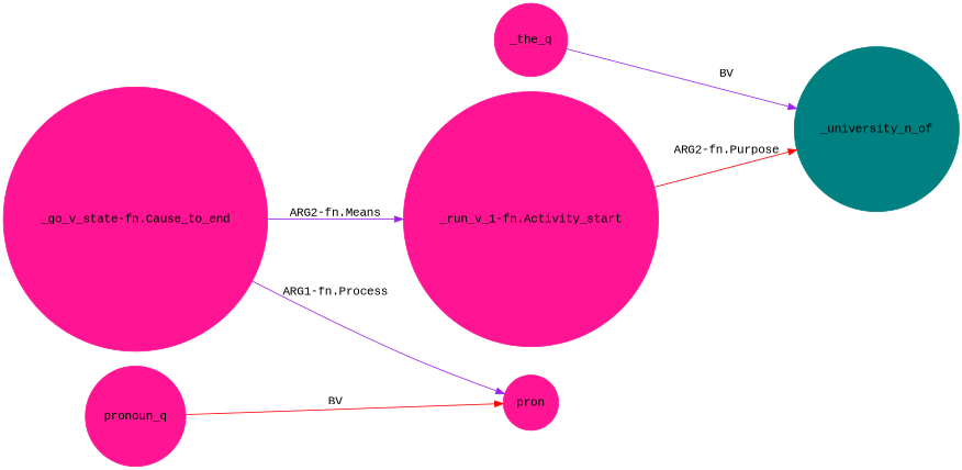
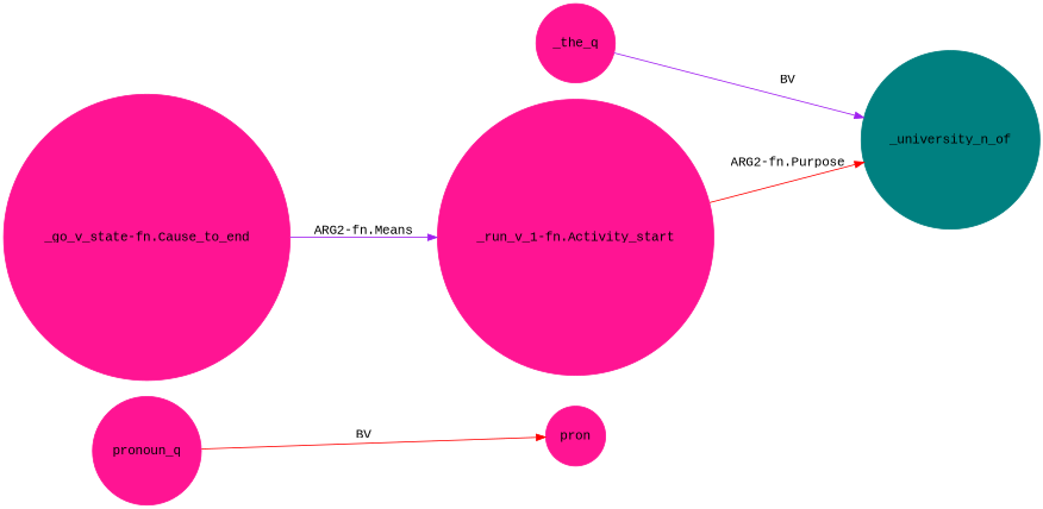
  digraph {
    fontname="Liberation Mono"
    rankdir=LR
    node [color=deeppink fontname="Liberation Mono" shape=circle style=filled]
    edge [color=purple fontname="Liberation Mono"]
    _university_n_of [color=teal]
    _the_q
    "_go_v_state-fn.Cause_to_end"
    "_run_v_1-fn.Activity_start"
    pron
    pronoun_q
    _the_q -> _university_n_of [label=BV]
    "_go_v_state-fn.Cause_to_end" -> "_run_v_1-fn.Activity_start" [label="ARG2-fn.Means"]
-   "_go_v_state-fn.Cause_to_end" -> pron [label="ARG1-fn.Process"]
    "_run_v_1-fn.Activity_start" -> _university_n_of [color=red label="ARG2-fn.Purpose"]
    pronoun_q -> pron [color=red label=BV]
  }
